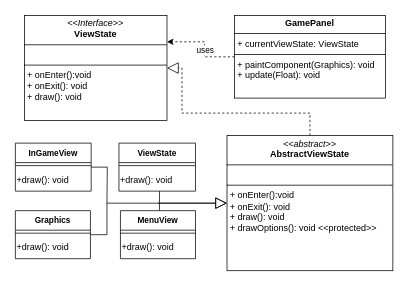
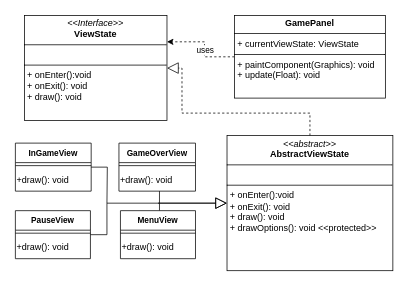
  <mxCell id="0" />
  <mxCell id="1" parent="0" />
  <mxCell id="2" style="edgeStyle=orthogonalEdgeStyle;rounded=0;orthogonalLoop=1;jettySize=auto;html=1;dashed=1;endArrow=block;endFill=0;endSize=13;exitX=0.5;exitY=0;exitDx=0;exitDy=0;entryX=1;entryY=0.5;entryDx=0;entryDy=0;" parent="1" source="3" target="23" edge="1"><mxGeometry relative="1" as="geometry"><Array as="points"><mxPoint x="413" y="150" /><mxPoint x="242" y="150" /><mxPoint x="242" y="90" /></Array></mxGeometry></mxCell>
  <mxCell id="3" value="&lt;p style=&quot;margin:0px;margin-top:4px;text-align:center;&quot;&gt;&lt;i&gt;&amp;lt;&amp;lt;abstract&amp;gt;&amp;gt;&lt;/i&gt;&lt;br&gt;&lt;b&gt;AbstractViewState&lt;/b&gt;&lt;/p&gt;&lt;hr size=&quot;1&quot; style=&quot;border-style:solid;&quot;&gt;&lt;p style=&quot;margin:0px;margin-left:4px;&quot;&gt;&lt;br&gt;&lt;/p&gt;&lt;hr size=&quot;1&quot; style=&quot;border-style:solid;&quot;&gt;&lt;p style=&quot;margin:0px;margin-left:4px;&quot;&gt;+ onEnter():void&lt;/p&gt;&lt;p style=&quot;margin:0px;margin-left:4px;&quot;&gt;+ onExit(): void&lt;br&gt;+ draw(): void&lt;/p&gt;&lt;p style=&quot;margin:0px;margin-left:4px;&quot;&gt;+ drawOptions(): void &amp;lt;&amp;lt;protected&amp;gt;&amp;gt;&lt;/p&gt;" style="verticalAlign=top;align=left;overflow=fill;html=1;whiteSpace=wrap;" parent="1" vertex="1"><mxGeometry x="302" y="180" width="221" height="180" as="geometry" /></mxCell>
  <mxCell id="4" style="edgeStyle=orthogonalEdgeStyle;rounded=0;orthogonalLoop=1;jettySize=auto;html=1;endArrow=none;endFill=0;" edge="1" parent="1" source="5"><mxGeometry relative="1" as="geometry"><mxPoint x="210" y="270" as="targetPoint" /><Array as="points"><mxPoint x="212" y="270" /></Array></mxGeometry></mxCell>
  <mxCell id="5" value="MenuView" style="swimlane;fontStyle=1;align=center;verticalAlign=top;childLayout=stackLayout;horizontal=1;startSize=26;horizontalStack=0;resizeParent=1;resizeParentMax=0;resizeLast=0;collapsible=1;marginBottom=0;whiteSpace=wrap;html=1;fontFamily=Helvetica;fontSize=11;fontColor=default;labelBackgroundColor=default;" parent="1" vertex="1"><mxGeometry x="160" y="280" width="100" height="64" as="geometry" /></mxCell>
  <mxCell id="6" value="" style="line;strokeWidth=1;fillColor=none;align=left;verticalAlign=middle;spacingTop=-1;spacingLeft=3;spacingRight=3;rotatable=0;labelPosition=right;points=[];portConstraint=eastwest;strokeColor=inherit;fontFamily=Helvetica;fontSize=11;fontColor=default;labelBackgroundColor=default;" parent="5" vertex="1"><mxGeometry y="26" width="100" height="8" as="geometry" /></mxCell>
  <mxCell id="7" value="+draw(): void" style="text;html=1;align=left;verticalAlign=middle;resizable=0;points=[];autosize=1;strokeColor=none;fillColor=none;" parent="5" vertex="1"><mxGeometry y="34" width="100" height="30" as="geometry" /></mxCell>
  <mxCell id="8" style="edgeStyle=orthogonalEdgeStyle;rounded=0;orthogonalLoop=1;jettySize=auto;html=1;endArrow=block;endFill=0;endSize=13;" edge="1" parent="1" source="9"><mxGeometry relative="1" as="geometry"><mxPoint x="302" y="270" as="targetPoint" /><Array as="points"><mxPoint x="142" y="312" /><mxPoint x="142" y="270" /></Array></mxGeometry></mxCell>
- <mxCell id="9" value="Graphics" style="swimlane;fontStyle=1;align=center;verticalAlign=top;childLayout=stackLayout;horizontal=1;startSize=26;horizontalStack=0;resizeParent=1;resizeParentMax=0;resizeLast=0;collapsible=1;marginBottom=0;whiteSpace=wrap;html=1;fontFamily=Helvetica;fontSize=11;fontColor=default;labelBackgroundColor=default;" parent="1" vertex="1"><mxGeometry x="20" y="280" width="100" height="64" as="geometry" /></mxCell>
+ <mxCell id="9" value="PauseView" style="swimlane;fontStyle=1;align=center;verticalAlign=top;childLayout=stackLayout;horizontal=1;startSize=26;horizontalStack=0;resizeParent=1;resizeParentMax=0;resizeLast=0;collapsible=1;marginBottom=0;whiteSpace=wrap;html=1;fontFamily=Helvetica;fontSize=11;fontColor=default;labelBackgroundColor=default;" parent="1" vertex="1"><mxGeometry x="20" y="280" width="100" height="64" as="geometry" /></mxCell>
  <mxCell id="10" value="" style="line;strokeWidth=1;fillColor=none;align=left;verticalAlign=middle;spacingTop=-1;spacingLeft=3;spacingRight=3;rotatable=0;labelPosition=right;points=[];portConstraint=eastwest;strokeColor=inherit;fontFamily=Helvetica;fontSize=11;fontColor=default;labelBackgroundColor=default;" parent="9" vertex="1"><mxGeometry y="26" width="100" height="8" as="geometry" /></mxCell>
  <mxCell id="11" value="+draw(): void" style="text;html=1;align=left;verticalAlign=middle;resizable=0;points=[];autosize=1;strokeColor=none;fillColor=none;" parent="9" vertex="1"><mxGeometry y="34" width="100" height="30" as="geometry" /></mxCell>
  <mxCell id="12" style="edgeStyle=orthogonalEdgeStyle;rounded=0;orthogonalLoop=1;jettySize=auto;html=1;endArrow=block;endFill=0;endSize=13;" parent="1" source="13" target="3" edge="1"><mxGeometry relative="1" as="geometry"><Array as="points"><mxPoint x="212" y="270" /></Array></mxGeometry></mxCell>
- <mxCell id="13" value="ViewState" style="swimlane;fontStyle=1;align=center;verticalAlign=top;childLayout=stackLayout;horizontal=1;startSize=26;horizontalStack=0;resizeParent=1;resizeParentMax=0;resizeLast=0;collapsible=1;marginBottom=0;whiteSpace=wrap;html=1;fontFamily=Helvetica;fontSize=11;fontColor=default;labelBackgroundColor=default;" parent="1" vertex="1"><mxGeometry x="158" y="190" width="102" height="64" as="geometry" /></mxCell>
+ <mxCell id="13" value="GameOverView" style="swimlane;fontStyle=1;align=center;verticalAlign=top;childLayout=stackLayout;horizontal=1;startSize=26;horizontalStack=0;resizeParent=1;resizeParentMax=0;resizeLast=0;collapsible=1;marginBottom=0;whiteSpace=wrap;html=1;fontFamily=Helvetica;fontSize=11;fontColor=default;labelBackgroundColor=default;" parent="1" vertex="1"><mxGeometry x="158" y="190" width="102" height="64" as="geometry" /></mxCell>
  <mxCell id="14" value="" style="line;strokeWidth=1;fillColor=none;align=left;verticalAlign=middle;spacingTop=-1;spacingLeft=3;spacingRight=3;rotatable=0;labelPosition=right;points=[];portConstraint=eastwest;strokeColor=inherit;fontFamily=Helvetica;fontSize=11;fontColor=default;labelBackgroundColor=default;" parent="13" vertex="1"><mxGeometry y="26" width="102" height="8" as="geometry" /></mxCell>
  <mxCell id="15" value="+draw(): void" style="text;html=1;align=left;verticalAlign=middle;resizable=0;points=[];autosize=1;strokeColor=none;fillColor=none;" parent="13" vertex="1"><mxGeometry y="34" width="102" height="30" as="geometry" /></mxCell>
  <mxCell id="16" style="edgeStyle=orthogonalEdgeStyle;rounded=0;orthogonalLoop=1;jettySize=auto;html=1;endArrow=none;endFill=0;" edge="1" parent="1" source="17"><mxGeometry relative="1" as="geometry"><mxPoint x="142" y="270" as="targetPoint" /></mxGeometry></mxCell>
  <mxCell id="17" value="InGameView" style="swimlane;fontStyle=1;align=center;verticalAlign=top;childLayout=stackLayout;horizontal=1;startSize=26;horizontalStack=0;resizeParent=1;resizeParentMax=0;resizeLast=0;collapsible=1;marginBottom=0;whiteSpace=wrap;html=1;fontFamily=Helvetica;fontSize=11;fontColor=default;labelBackgroundColor=default;" parent="1" vertex="1"><mxGeometry x="20" y="190" width="101" height="64" as="geometry" /></mxCell>
  <mxCell id="18" value="" style="line;strokeWidth=1;fillColor=none;align=left;verticalAlign=middle;spacingTop=-1;spacingLeft=3;spacingRight=3;rotatable=0;labelPosition=right;points=[];portConstraint=eastwest;strokeColor=inherit;fontFamily=Helvetica;fontSize=11;fontColor=default;labelBackgroundColor=default;" parent="17" vertex="1"><mxGeometry y="26" width="101" height="8" as="geometry" /></mxCell>
  <mxCell id="19" value="+draw(): void" style="text;html=1;align=left;verticalAlign=middle;resizable=0;points=[];autosize=1;strokeColor=none;fillColor=none;" parent="17" vertex="1"><mxGeometry y="34" width="101" height="30" as="geometry" /></mxCell>
  <mxCell id="20" style="edgeStyle=orthogonalEdgeStyle;rounded=0;orthogonalLoop=1;jettySize=auto;html=1;dashed=1;entryX=1;entryY=0.25;entryDx=0;entryDy=0;" parent="1" target="23" edge="1" source="22"><mxGeometry relative="1" as="geometry"><mxPoint x="472" y="-270" as="sourcePoint" /><mxPoint x="292" y="-255" as="targetPoint" /><Array as="points"><mxPoint x="272" y="75" /><mxPoint x="272" y="55" /></Array></mxGeometry></mxCell>
  <mxCell id="21" value="uses" style="edgeLabel;html=1;align=center;verticalAlign=middle;resizable=0;points=[];" parent="20" vertex="1" connectable="0"><mxGeometry x="-0.097" relative="1" as="geometry"><mxPoint as="offset" /></mxGeometry></mxCell>
  <mxCell id="22" value="&lt;p style=&quot;margin:0px;margin-top:4px;text-align:center;&quot;&gt;&lt;b&gt;GamePanel&lt;/b&gt;&lt;/p&gt;&lt;hr size=&quot;1&quot; style=&quot;border-style:solid;&quot;&gt;&lt;p style=&quot;margin:0px;margin-left:4px;&quot;&gt;&lt;span style=&quot;background-color: transparent; color: light-dark(rgb(0, 0, 0), rgb(255, 255, 255));&quot;&gt;+ currentViewState: ViewState&lt;/span&gt;&lt;/p&gt;&lt;hr size=&quot;1&quot; style=&quot;border-style:solid;&quot;&gt;&lt;p style=&quot;margin:0px;margin-left:4px;&quot;&gt;&lt;span style=&quot;background-color: transparent; color: light-dark(rgb(0, 0, 0), rgb(255, 255, 255));&quot;&gt;+ paintComponent(Graphics): void&lt;/span&gt;&lt;/p&gt;&lt;p style=&quot;margin:0px;margin-left:4px;&quot;&gt;+ update(Float): void&lt;/p&gt;" style="verticalAlign=top;align=left;overflow=fill;html=1;whiteSpace=wrap;" parent="1" vertex="1"><mxGeometry x="312" y="20" width="201" height="110" as="geometry" /></mxCell>
  <mxCell id="23" value="&lt;p style=&quot;margin:0px;margin-top:4px;text-align:center;&quot;&gt;&lt;i&gt;&amp;lt;&amp;lt;Interface&amp;gt;&amp;gt;&lt;/i&gt;&lt;br&gt;&lt;b&gt;ViewState&lt;/b&gt;&lt;/p&gt;&lt;hr size=&quot;1&quot; style=&quot;border-style:solid;&quot;&gt;&lt;p style=&quot;margin:0px;margin-left:4px;&quot;&gt;&lt;br&gt;&lt;/p&gt;&lt;hr size=&quot;1&quot; style=&quot;border-style:solid;&quot;&gt;&lt;p style=&quot;margin: 0px 0px 0px 4px;&quot;&gt;+ onEnter():void&lt;/p&gt;&lt;p style=&quot;margin: 0px 0px 0px 4px;&quot;&gt;+ onExit(): void&lt;br&gt;+ draw(): void&lt;/p&gt;&lt;div&gt;&lt;br&gt;&lt;/div&gt;" style="verticalAlign=top;align=left;overflow=fill;html=1;whiteSpace=wrap;" parent="1" vertex="1"><mxGeometry x="32" y="20" width="190" height="140" as="geometry" /></mxCell>
